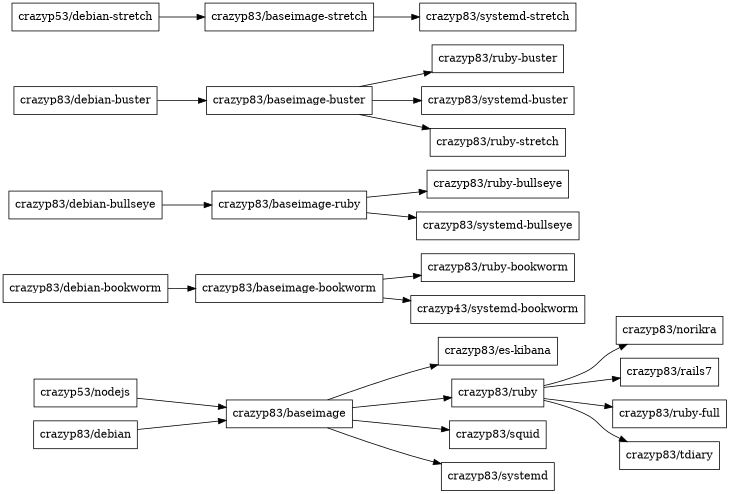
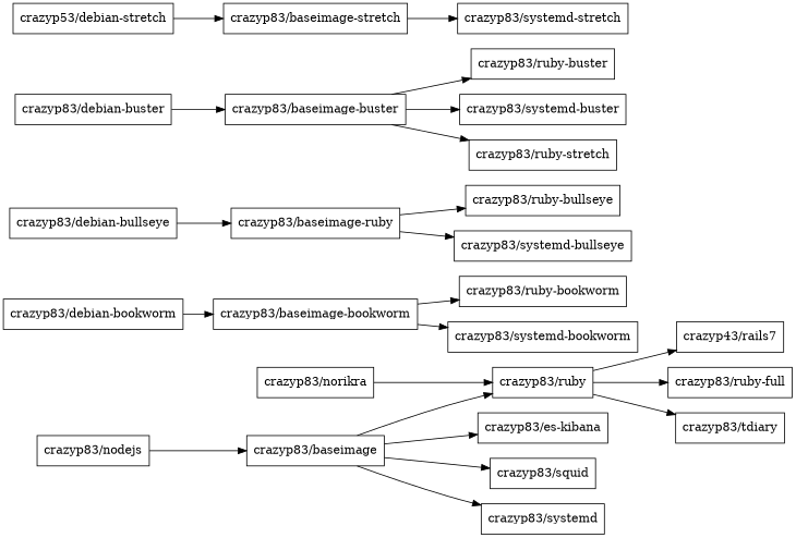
  digraph {
    rankdir=LR
    node [shape=box]
    n1 [label="crazyp83/baseimage"]
    n2 [label="crazyp83/es-kibana"]
    n3 [label="crazyp83/ruby"]
    n4 [label="crazyp83/squid"]
    n5 [label="crazyp83/systemd"]
-   n6 [label="crazyp53/nodejs"]
+   n6 [label="crazyp83/nodejs"]
    n7 [label="crazyp83/norikra"]
-   n8 [label="crazyp83/rails7"]
+   n8 [label="crazyp43/rails7"]
    n9 [label="crazyp83/ruby-full"]
    n10 [label="crazyp83/tdiary"]
    n11 [label="crazyp83/baseimage-bookworm"]
    n12 [label="crazyp83/ruby-bookworm"]
-   n13 [label="crazyp43/systemd-bookworm"]
+   n13 [label="crazyp83/systemd-bookworm"]
    n14 [label="crazyp83/baseimage-ruby"]
    n15 [label="crazyp83/ruby-bullseye"]
    n16 [label="crazyp83/systemd-bullseye"]
    n17 [label="crazyp83/baseimage-buster"]
    n18 [label="crazyp83/ruby-buster"]
    n19 [label="crazyp83/systemd-buster"]
    n20 [label="crazyp83/ruby-stretch"]
    n21 [label="crazyp83/baseimage-stretch"]
    n22 [label="crazyp83/systemd-stretch"]
-   n23 [label="crazyp83/debian"]
    n24 [label="crazyp83/debian-bookworm"]
    n25 [label="crazyp83/debian-bullseye"]
    n26 [label="crazyp83/debian-buster"]
    n27 [label="crazyp53/debian-stretch"]
    n1 -> n2
    n1 -> n3
    n1 -> n4
    n1 -> n5
-   n3 -> n7
+   n7 -> n3
    n3 -> n8
    n3 -> n9
    n3 -> n10
    n6 -> n1
    n11 -> n12
    n11 -> n13
    n14 -> n15
    n14 -> n16
    n17 -> n18
    n17 -> n19
    n17 -> n20
    n21 -> n22
-   n23 -> n1
    n24 -> n11
    n25 -> n14
    n26 -> n17
    n27 -> n21
  }
